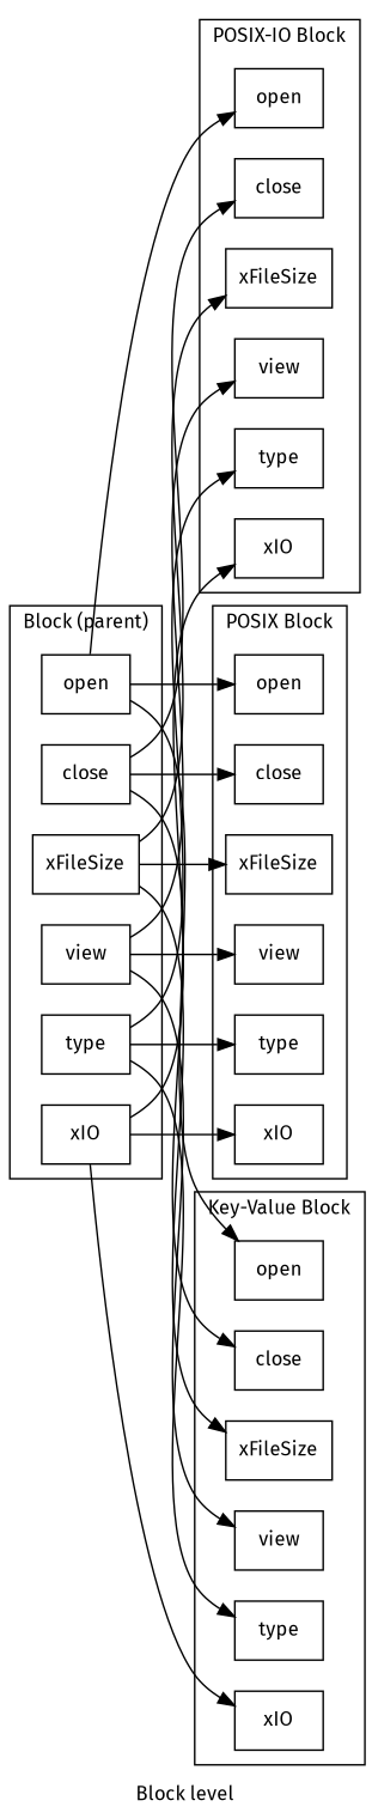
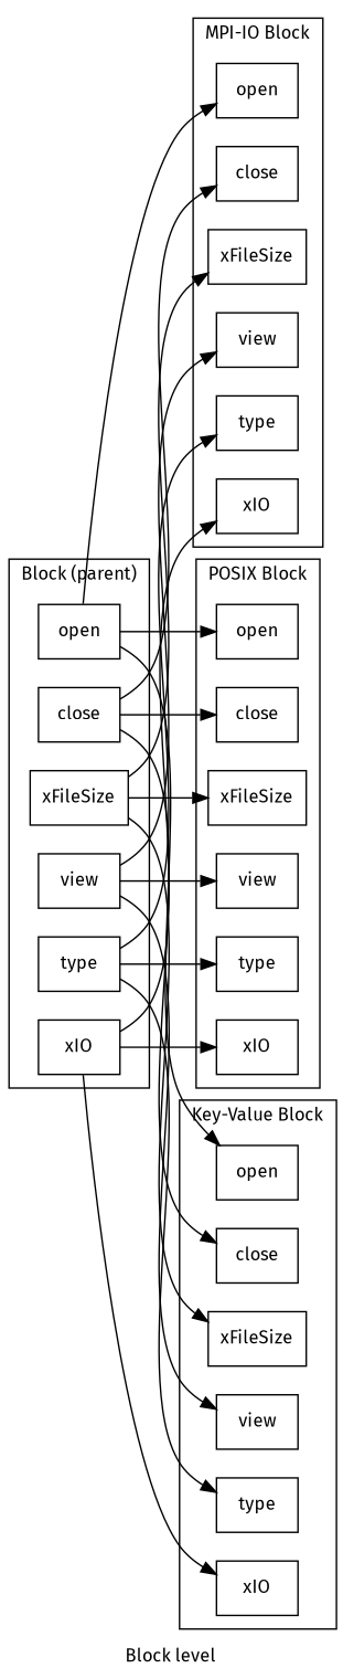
  digraph {
    fontname="Fira Sans"
    fontsize=12
    label="Block level"
    rankdir=LR
    node [fontname="Fira Sans" fontsize=12 shape=record]
    edge [fontname="Fira Sans" fontsize=12]
    n1 [label="{open}"]
    n2 [label="{close}"]
    n3 [label="{xFileSize}"]
    n4 [label="{view}"]
    n5 [label="{type}"]
    n6 [label="{xIO}"]
    n7 [label="{open}"]
    n8 [label="{close}"]
    n9 [label="{xFileSize}"]
    n10 [label="{view}"]
    n11 [label="{type}"]
    n12 [label="{xIO}"]
    n13 [label="{open}"]
    n14 [label="{close}"]
    n15 [label="{xFileSize}"]
    n16 [label="{view}"]
    n17 [label="{type}"]
    n18 [label="{xIO}"]
    n19 [label="{open}"]
    n20 [label="{close}"]
    n21 [label="{xFileSize}"]
    n22 [label="{view}"]
    n23 [label="{type}"]
    n24 [label="{xIO}"]
    subgraph cluster_1 {
-     label="POSIX-IO Block"
+     label="MPI-IO Block"
      n1
      n2
      n3
      n4
      n5
      n6
    }
    subgraph cluster_2 {
      label="POSIX Block"
      n7
      n8
      n9
      n10
      n11
      n12
    }
    subgraph cluster_3 {
      label="Key-Value Block"
      n13
      n14
      n15
      n16
      n17
      n18
    }
    subgraph cluster_4 {
      label="Block (parent)"
      n19
      n20
      n21
      n22
      n23
      n24
    }
    n19 -> n1
    n19 -> n7
    n19 -> n13
    n20 -> n2
    n20 -> n8
    n20 -> n14
    n21 -> n3
    n21 -> n9
    n21 -> n15
    n22 -> n4
    n22 -> n10
    n22 -> n16
    n23 -> n5
    n23 -> n11
    n23 -> n17
    n24 -> n6
    n24 -> n12
    n24 -> n18
  }
